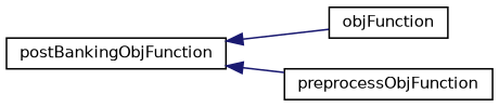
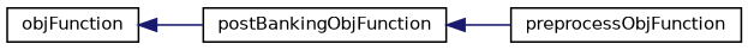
  digraph {
    rankdir=LR
    node [color=black fillcolor=white fontname=Helvetica fontsize=10 shape=record style=filled]
    edge [color=midnightblue dir=back fontname=Helvetica fontsize=10 labelfontname=Helvetica labelfontsize=10 style=solid]
    n1 [height=0.2 label=objFunction width=0.4]
    n2 [height=0.2 label=postBankingObjFunction width=0.4]
    n3 [height=0.2 label=preprocessObjFunction width=0.4]
-   n2 -> n1
+   n1 -> n2
    n2 -> n3
  }
